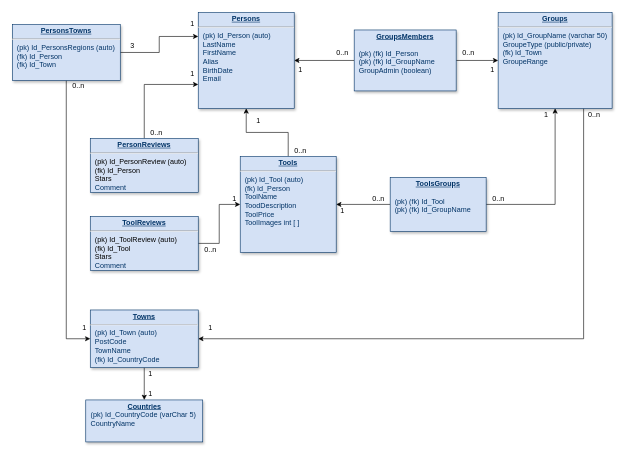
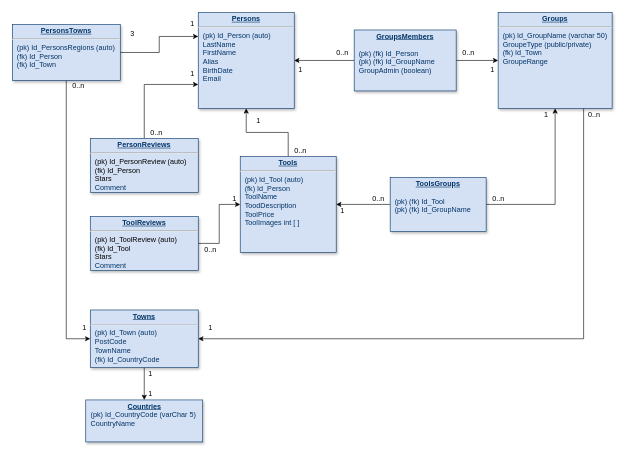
  <mxCell id="0" />
  <mxCell id="1" parent="0" />
  <mxCell id="2" style="edgeStyle=orthogonalEdgeStyle;rounded=0;orthogonalLoop=1;jettySize=auto;html=1;exitX=0.5;exitY=0;exitDx=0;exitDy=0;entryX=0.5;entryY=1;entryDx=0;entryDy=0;" parent="1" source="3" target="4" edge="1"><mxGeometry relative="1" as="geometry" /></mxCell>
  <mxCell id="3" value="&lt;p style=&quot;margin: 0px ; margin-top: 4px ; text-align: center ; text-decoration: underline&quot;&gt;&lt;strong&gt;Tools&lt;/strong&gt;&lt;/p&gt;&lt;hr&gt;&lt;p style=&quot;margin: 0px ; margin-left: 8px&quot;&gt;(pk) Id_Tool (auto)&lt;/p&gt;&lt;p style=&quot;margin: 0px ; margin-left: 8px&quot;&gt;(fk) Id_Person&amp;nbsp;&lt;/p&gt;&lt;p style=&quot;margin: 0px ; margin-left: 8px&quot;&gt;ToolName&lt;/p&gt;&lt;p style=&quot;margin: 0px ; margin-left: 8px&quot;&gt;ToodDescription&lt;/p&gt;&lt;p style=&quot;margin: 0px ; margin-left: 8px&quot;&gt;&lt;span&gt;ToolPrice&lt;/span&gt;&lt;br&gt;&lt;/p&gt;&lt;p style=&quot;margin: 0px ; margin-left: 8px&quot;&gt;&lt;span&gt;ToolImages int [ ]&lt;/span&gt;&lt;/p&gt;" style="verticalAlign=top;align=left;overflow=fill;fontSize=12;fontFamily=Helvetica;html=1;strokeColor=#003366;shadow=1;fillColor=#D4E1F5;fontColor=#003366" parent="1" vertex="1"><mxGeometry x="400" y="260" width="160" height="160" as="geometry" /></mxCell>
  <mxCell id="4" value="&lt;p style=&quot;margin: 0px ; margin-top: 4px ; text-align: center ; text-decoration: underline&quot;&gt;&lt;strong&gt;Persons&lt;/strong&gt;&lt;/p&gt;&lt;hr&gt;&lt;p style=&quot;margin: 0px ; margin-left: 8px&quot;&gt;&lt;span&gt;(pk) Id_Person (auto)&lt;/span&gt;&lt;/p&gt;&lt;p style=&quot;margin: 0px ; margin-left: 8px&quot;&gt;&lt;span&gt;LastName&lt;/span&gt;&lt;br&gt;&lt;/p&gt;&lt;p style=&quot;margin: 0px ; margin-left: 8px&quot;&gt;&lt;span&gt;FirstName&amp;nbsp;&lt;/span&gt;&lt;/p&gt;&lt;p style=&quot;margin: 0px ; margin-left: 8px&quot;&gt;&lt;span&gt;Alias&amp;nbsp;&lt;/span&gt;&lt;/p&gt;&lt;p style=&quot;margin: 0px ; margin-left: 8px&quot;&gt;BirthDate&amp;nbsp;&lt;/p&gt;&lt;p style=&quot;margin: 0px ; margin-left: 8px&quot;&gt;Email&lt;/p&gt;&lt;p style=&quot;margin: 0px ; margin-left: 8px&quot;&gt;&lt;br&gt;&lt;/p&gt;&lt;p style=&quot;margin: 0px ; margin-left: 8px&quot;&gt;&lt;br&gt;&lt;/p&gt;" style="verticalAlign=top;align=left;overflow=fill;fontSize=12;fontFamily=Helvetica;html=1;strokeColor=#003366;shadow=1;fillColor=#D4E1F5;fontColor=#003366" parent="1" vertex="1"><mxGeometry x="330" y="20" width="160" height="160" as="geometry" /></mxCell>
  <mxCell id="5" style="edgeStyle=orthogonalEdgeStyle;rounded=0;orthogonalLoop=1;jettySize=auto;html=1;exitX=0.75;exitY=1;exitDx=0;exitDy=0;entryX=1;entryY=0.5;entryDx=0;entryDy=0;" parent="1" source="6" target="16" edge="1"><mxGeometry relative="1" as="geometry" /></mxCell>
  <mxCell id="6" value="&lt;p style=&quot;margin: 0px ; margin-top: 4px ; text-align: center ; text-decoration: underline&quot;&gt;&lt;strong&gt;Groups&lt;/strong&gt;&lt;/p&gt;&lt;hr&gt;&lt;p style=&quot;margin: 0px ; margin-left: 8px&quot;&gt;(pk) Id_GroupName (varchar 50)&lt;/p&gt;&lt;p style=&quot;margin: 0px ; margin-left: 8px&quot;&gt;GroupeType (public/private)&lt;/p&gt;&lt;p style=&quot;margin: 0px ; margin-left: 8px&quot;&gt;(fk) Id_Town&lt;/p&gt;&lt;p style=&quot;margin: 0px ; margin-left: 8px&quot;&gt;GroupeRange&amp;nbsp;&lt;/p&gt;&lt;p style=&quot;margin: 0px ; margin-left: 8px&quot;&gt;&lt;br&gt;&lt;/p&gt;&lt;p style=&quot;margin: 0px ; margin-left: 8px&quot;&gt;&lt;br&gt;&lt;/p&gt;" style="verticalAlign=top;align=left;overflow=fill;fontSize=12;fontFamily=Helvetica;html=1;strokeColor=#003366;shadow=1;fillColor=#D4E1F5;fontColor=#003366" parent="1" vertex="1"><mxGeometry x="830" y="20" width="190" height="160" as="geometry" /></mxCell>
  <mxCell id="7" style="edgeStyle=orthogonalEdgeStyle;rounded=0;orthogonalLoop=1;jettySize=auto;html=1;exitX=0;exitY=0.5;exitDx=0;exitDy=0;entryX=1;entryY=0.5;entryDx=0;entryDy=0;" parent="1" source="9" target="4" edge="1"><mxGeometry relative="1" as="geometry" /></mxCell>
  <mxCell id="8" style="edgeStyle=orthogonalEdgeStyle;rounded=0;orthogonalLoop=1;jettySize=auto;html=1;exitX=1;exitY=0.5;exitDx=0;exitDy=0;entryX=0;entryY=0.5;entryDx=0;entryDy=0;" parent="1" source="9" target="6" edge="1"><mxGeometry relative="1" as="geometry" /></mxCell>
  <mxCell id="9" value="&lt;p style=&quot;margin: 0px ; margin-top: 4px ; text-align: center ; text-decoration: underline&quot;&gt;&lt;strong&gt;GroupsMembers&lt;/strong&gt;&lt;/p&gt;&lt;p style=&quot;margin: 0px ; margin-left: 8px&quot;&gt;&lt;br&gt;&lt;/p&gt;&lt;p style=&quot;margin: 0px ; margin-left: 8px&quot;&gt;(pk) (fk) Id_Person&lt;/p&gt;&lt;p style=&quot;margin: 0px ; margin-left: 8px&quot;&gt;(pk) (fk) Id_GroupName&lt;/p&gt;&lt;p style=&quot;margin: 0px ; margin-left: 8px&quot;&gt;GroupAdmin (boolean)&lt;/p&gt;&lt;p style=&quot;margin: 0px ; margin-left: 8px&quot;&gt;&lt;br&gt;&lt;/p&gt;&lt;p style=&quot;margin: 0px ; margin-left: 8px&quot;&gt;&lt;br&gt;&lt;/p&gt;&lt;p style=&quot;margin: 0px ; margin-left: 8px&quot;&gt;&lt;br&gt;&lt;/p&gt;" style="verticalAlign=top;align=left;overflow=fill;fontSize=12;fontFamily=Helvetica;html=1;strokeColor=#003366;shadow=1;fillColor=#D4E1F5;fontColor=#003366" parent="1" vertex="1"><mxGeometry x="590" y="49.18" width="170" height="101.64" as="geometry" /></mxCell>
  <mxCell id="10" style="edgeStyle=orthogonalEdgeStyle;rounded=0;orthogonalLoop=1;jettySize=auto;html=1;entryX=0.5;entryY=1;entryDx=0;entryDy=0;" parent="1" source="12" target="6" edge="1"><mxGeometry relative="1" as="geometry" /></mxCell>
  <mxCell id="11" style="edgeStyle=orthogonalEdgeStyle;rounded=0;orthogonalLoop=1;jettySize=auto;html=1;exitX=0;exitY=0.5;exitDx=0;exitDy=0;entryX=1;entryY=0.5;entryDx=0;entryDy=0;" parent="1" source="12" target="3" edge="1"><mxGeometry relative="1" as="geometry" /></mxCell>
  <mxCell id="12" value="&lt;p style=&quot;margin: 0px ; margin-top: 4px ; text-align: center ; text-decoration: underline&quot;&gt;&lt;strong&gt;ToolsGroups&lt;/strong&gt;&lt;/p&gt;&lt;p style=&quot;margin: 0px ; margin-left: 8px&quot;&gt;&lt;br&gt;&lt;/p&gt;&lt;p style=&quot;margin: 0px ; margin-left: 8px&quot;&gt;(pk) (fk) Id_Tool&lt;/p&gt;&lt;p style=&quot;margin: 0px ; margin-left: 8px&quot;&gt;(pk) (fk) Id_GroupName&lt;/p&gt;&lt;p style=&quot;margin: 0px ; margin-left: 8px&quot;&gt;&lt;br&gt;&lt;/p&gt;&lt;p style=&quot;margin: 0px ; margin-left: 8px&quot;&gt;&lt;br&gt;&lt;/p&gt;&lt;p style=&quot;margin: 0px ; margin-left: 8px&quot;&gt;&lt;br&gt;&lt;/p&gt;" style="verticalAlign=top;align=left;overflow=fill;fontSize=12;fontFamily=Helvetica;html=1;strokeColor=#003366;shadow=1;fillColor=#D4E1F5;fontColor=#003366" parent="1" vertex="1"><mxGeometry x="650" y="295" width="160" height="90" as="geometry" /></mxCell>
  <mxCell id="13" value="" style="resizable=0;align=right;verticalAlign=top;labelBackgroundColor=#ffffff;fontSize=10;strokeColor=#003366;shadow=1;fillColor=#D4E1F5;fontColor=#003366;direction=north;rotation=0;" parent="1" connectable="0" vertex="1"><mxGeometry x="560" y="288.36" as="geometry"><mxPoint x="20" y="-25.0" as="offset" /></mxGeometry></mxCell>
  <mxCell id="14" value="&lt;p style=&quot;margin: 0px ; margin-top: 4px ; text-align: center ; text-decoration: underline&quot;&gt;&lt;strong&gt;Countries&lt;/strong&gt;&lt;/p&gt;&lt;p style=&quot;margin: 0px ; margin-left: 8px&quot;&gt;(pk) Id_CountryCode (varChar 5)&lt;/p&gt;&lt;p style=&quot;margin: 0px ; margin-left: 8px&quot;&gt;CountryName&lt;/p&gt;&lt;p style=&quot;margin: 0px ; margin-left: 8px&quot;&gt;&lt;br&gt;&lt;/p&gt;&lt;p style=&quot;margin: 0px ; margin-left: 8px&quot;&gt;&lt;br&gt;&lt;/p&gt;&lt;p style=&quot;margin: 0px ; margin-left: 8px&quot;&gt;&lt;br&gt;&lt;/p&gt;" style="verticalAlign=top;align=left;overflow=fill;fontSize=12;fontFamily=Helvetica;html=1;strokeColor=#003366;shadow=1;fillColor=#D4E1F5;fontColor=#003366" parent="1" vertex="1"><mxGeometry x="142.5" y="666" width="195" height="70" as="geometry" /></mxCell>
  <mxCell id="15" style="edgeStyle=orthogonalEdgeStyle;rounded=0;orthogonalLoop=1;jettySize=auto;html=1;exitX=0.5;exitY=1;exitDx=0;exitDy=0;entryX=0.5;entryY=0;entryDx=0;entryDy=0;" parent="1" source="16" target="14" edge="1"><mxGeometry relative="1" as="geometry" /></mxCell>
  <mxCell id="16" value="&lt;p style=&quot;margin: 0px ; margin-top: 4px ; text-align: center ; text-decoration: underline&quot;&gt;&lt;strong&gt;Towns&lt;/strong&gt;&lt;/p&gt;&lt;hr&gt;&lt;p style=&quot;margin: 0px ; margin-left: 8px&quot;&gt;(pk) Id_Town (auto)&lt;/p&gt;&lt;p style=&quot;margin: 0px ; margin-left: 8px&quot;&gt;PostCode&lt;/p&gt;&lt;p style=&quot;margin: 0px ; margin-left: 8px&quot;&gt;TownName&lt;/p&gt;&lt;p style=&quot;margin: 0px ; margin-left: 8px&quot;&gt;(fk) Id_CountryCode&lt;/p&gt;&lt;p style=&quot;margin: 0px ; margin-left: 8px&quot;&gt;&lt;br&gt;&lt;/p&gt;&lt;p style=&quot;margin: 0px ; margin-left: 8px&quot;&gt;&lt;br&gt;&lt;/p&gt;" style="verticalAlign=top;align=left;overflow=fill;fontSize=12;fontFamily=Helvetica;html=1;strokeColor=#003366;shadow=1;fillColor=#D4E1F5;fontColor=#003366" parent="1" vertex="1"><mxGeometry x="150" y="516" width="180" height="96" as="geometry" /></mxCell>
  <mxCell id="17" value="" style="resizable=0;align=right;verticalAlign=top;labelBackgroundColor=#ffffff;fontSize=10;strokeColor=#003366;shadow=1;fillColor=#D4E1F5;fontColor=#003366" parent="1" connectable="0" vertex="1"><mxGeometry x="460" y="170" as="geometry"><mxPoint x="-66" y="-128.0" as="offset" /></mxGeometry></mxCell>
  <mxCell id="18" value="1" style="text;html=1;align=center;verticalAlign=middle;resizable=0;points=[];autosize=1;" parent="1" vertex="1"><mxGeometry x="420" y="190" width="20" height="20" as="geometry" /></mxCell>
  <mxCell id="19" value="0..n" style="text;html=1;align=center;verticalAlign=middle;resizable=0;points=[];autosize=1;" parent="1" vertex="1"><mxGeometry x="480" y="240" width="40" height="20" as="geometry" /></mxCell>
  <mxCell id="20" value="1" style="text;html=1;align=center;verticalAlign=middle;resizable=0;points=[];autosize=1;" parent="1" vertex="1"><mxGeometry x="240" y="612" width="20" height="20" as="geometry" /></mxCell>
  <mxCell id="21" value="0..n" style="text;html=1;align=center;verticalAlign=middle;resizable=0;points=[];autosize=1;" parent="1" vertex="1"><mxGeometry x="970" y="180" width="40" height="20" as="geometry" /></mxCell>
  <mxCell id="22" style="edgeStyle=orthogonalEdgeStyle;rounded=0;orthogonalLoop=1;jettySize=auto;html=1;exitX=1;exitY=0.5;exitDx=0;exitDy=0;entryX=0;entryY=0.25;entryDx=0;entryDy=0;" parent="1" source="24" target="4" edge="1"><mxGeometry relative="1" as="geometry" /></mxCell>
  <mxCell id="23" style="edgeStyle=orthogonalEdgeStyle;rounded=0;orthogonalLoop=1;jettySize=auto;html=1;entryX=0;entryY=0.5;entryDx=0;entryDy=0;" parent="1" source="24" target="16" edge="1"><mxGeometry relative="1" as="geometry" /></mxCell>
  <mxCell id="24" value="&lt;p style=&quot;margin: 0px ; margin-top: 4px ; text-align: center ; text-decoration: underline&quot;&gt;&lt;strong&gt;PersonsTowns&lt;/strong&gt;&lt;/p&gt;&lt;hr&gt;&lt;p style=&quot;margin: 0px ; margin-left: 8px&quot;&gt;(pk) Id_PersonsRegions (auto)&lt;/p&gt;&lt;p style=&quot;margin: 0px ; margin-left: 8px&quot;&gt;(fk) Id_Person&lt;/p&gt;&lt;p style=&quot;margin: 0px ; margin-left: 8px&quot;&gt;(fk) Id_Town&lt;/p&gt;&lt;p style=&quot;margin: 0px ; margin-left: 8px&quot;&gt;&lt;br&gt;&lt;/p&gt;&lt;p style=&quot;margin: 0px ; margin-left: 8px&quot;&gt;&lt;br&gt;&lt;/p&gt;&lt;p style=&quot;margin: 0px ; margin-left: 8px&quot;&gt;&lt;br&gt;&lt;/p&gt;" style="verticalAlign=top;align=left;overflow=fill;fontSize=12;fontFamily=Helvetica;html=1;strokeColor=#003366;shadow=1;fillColor=#D4E1F5;fontColor=#003366" parent="1" vertex="1"><mxGeometry x="20" y="40" width="180" height="93.36" as="geometry" /></mxCell>
  <mxCell id="25" style="edgeStyle=orthogonalEdgeStyle;rounded=0;orthogonalLoop=1;jettySize=auto;html=1;exitX=1;exitY=0.5;exitDx=0;exitDy=0;entryX=0;entryY=0.5;entryDx=0;entryDy=0;" parent="1" source="26" target="3" edge="1"><mxGeometry relative="1" as="geometry" /></mxCell>
  <mxCell id="26" value="&lt;p style=&quot;margin: 0px ; margin-top: 4px ; text-align: center ; text-decoration: underline&quot;&gt;&lt;strong&gt;ToolReviews&lt;/strong&gt;&lt;/p&gt;&lt;hr&gt;&lt;p style=&quot;margin: 0px ; margin-left: 8px&quot;&gt;&lt;span style=&quot;color: rgb(0 , 0 , 0)&quot;&gt;(pk) Id_ToolReview (auto)&lt;/span&gt;&lt;/p&gt;&lt;p style=&quot;margin: 0px ; margin-left: 8px&quot;&gt;&lt;span style=&quot;color: rgb(0 , 0 , 0)&quot;&gt;(fk) Id_Tool&lt;/span&gt;&lt;/p&gt;&lt;p style=&quot;margin: 0px ; margin-left: 8px&quot;&gt;&lt;font color=&quot;#000000&quot;&gt;Stars&lt;/font&gt;&lt;/p&gt;&lt;p style=&quot;margin: 0px ; margin-left: 8px&quot;&gt;Comment&lt;/p&gt;&lt;p style=&quot;margin: 0px ; margin-left: 8px&quot;&gt;&lt;br&gt;&lt;/p&gt;&lt;p style=&quot;margin: 0px ; margin-left: 8px&quot;&gt;&lt;br&gt;&lt;/p&gt;" style="verticalAlign=top;align=left;overflow=fill;fontSize=12;fontFamily=Helvetica;html=1;strokeColor=#003366;shadow=1;fillColor=#D4E1F5;fontColor=#003366" parent="1" vertex="1"><mxGeometry x="150" y="360" width="180" height="90" as="geometry" /></mxCell>
  <mxCell id="27" style="edgeStyle=orthogonalEdgeStyle;rounded=0;orthogonalLoop=1;jettySize=auto;html=1;entryX=0;entryY=0.75;entryDx=0;entryDy=0;" parent="1" source="28" target="4" edge="1"><mxGeometry relative="1" as="geometry" /></mxCell>
  <mxCell id="28" value="&lt;p style=&quot;margin: 0px ; margin-top: 4px ; text-align: center ; text-decoration: underline&quot;&gt;&lt;strong&gt;PersonReviews&lt;/strong&gt;&lt;/p&gt;&lt;hr&gt;&lt;p style=&quot;margin: 0px ; margin-left: 8px&quot;&gt;&lt;span style=&quot;color: rgb(0 , 0 , 0)&quot;&gt;(pk) Id_PersonReview (auto)&lt;/span&gt;&lt;/p&gt;&lt;p style=&quot;margin: 0px ; margin-left: 8px&quot;&gt;&lt;span style=&quot;color: rgb(0 , 0 , 0)&quot;&gt;(fk) Id_Person&lt;/span&gt;&lt;/p&gt;&lt;p style=&quot;margin: 0px ; margin-left: 8px&quot;&gt;&lt;font color=&quot;#000000&quot;&gt;Stars&lt;/font&gt;&lt;/p&gt;&lt;p style=&quot;margin: 0px ; margin-left: 8px&quot;&gt;Comment&lt;br&gt;&lt;/p&gt;&lt;p style=&quot;margin: 0px ; margin-left: 8px&quot;&gt;&lt;br&gt;&lt;/p&gt;&lt;p style=&quot;margin: 0px ; margin-left: 8px&quot;&gt;&lt;br&gt;&lt;/p&gt;" style="verticalAlign=top;align=left;overflow=fill;fontSize=12;fontFamily=Helvetica;html=1;strokeColor=#003366;shadow=1;fillColor=#D4E1F5;fontColor=#003366" parent="1" vertex="1"><mxGeometry x="150" y="230" width="180" height="90" as="geometry" /></mxCell>
  <mxCell id="29" style="edgeStyle=orthogonalEdgeStyle;rounded=0;orthogonalLoop=1;jettySize=auto;html=1;exitX=0.5;exitY=1;exitDx=0;exitDy=0;" parent="1" source="3" target="3" edge="1"><mxGeometry relative="1" as="geometry" /></mxCell>
  <mxCell id="30" value="1" style="text;html=1;align=center;verticalAlign=middle;resizable=0;points=[];autosize=1;" parent="1" vertex="1"><mxGeometry x="310" y="113.36" width="20" height="20" as="geometry" /></mxCell>
  <mxCell id="31" value="0..n" style="text;html=1;align=center;verticalAlign=middle;resizable=0;points=[];autosize=1;" parent="1" vertex="1"><mxGeometry x="240" y="210" width="40" height="20" as="geometry" /></mxCell>
  <mxCell id="32" value="0..n" style="text;html=1;align=center;verticalAlign=middle;resizable=0;points=[];autosize=1;" parent="1" vertex="1"><mxGeometry x="330" y="406" width="40" height="20" as="geometry" /></mxCell>
  <mxCell id="33" value="1" style="text;html=1;align=center;verticalAlign=middle;resizable=0;points=[];autosize=1;" parent="1" vertex="1"><mxGeometry x="380" y="320" width="20" height="20" as="geometry" /></mxCell>
  <mxCell id="34" value="1" style="text;html=1;align=center;verticalAlign=middle;resizable=0;points=[];autosize=1;" parent="1" vertex="1"><mxGeometry x="240" y="646" width="20" height="20" as="geometry" /></mxCell>
  <mxCell id="35" value="1" style="text;html=1;align=center;verticalAlign=middle;resizable=0;points=[];autosize=1;" parent="1" vertex="1"><mxGeometry x="340" y="536" width="20" height="20" as="geometry" /></mxCell>
  <mxCell id="36" value="1" style="text;html=1;align=center;verticalAlign=middle;resizable=0;points=[];autosize=1;" parent="1" vertex="1"><mxGeometry x="310" y="29.18" width="20" height="20" as="geometry" /></mxCell>
- <mxCell id="37" value="3" style="text;html=1;align=center;verticalAlign=middle;resizable=0;points=[];autosize=1;" parent="1" vertex="1"><mxGeometry x="210" y="66" width="20" height="20" as="geometry" /></mxCell>
+ <mxCell id="37" value="3" style="text;html=1;align=center;verticalAlign=middle;resizable=0;points=[];autosize=1;" parent="1" vertex="1"><mxGeometry x="210" y="46" width="20" height="20" as="geometry" /></mxCell>
  <mxCell id="38" value="1" style="text;html=1;align=center;verticalAlign=middle;resizable=0;points=[];autosize=1;" parent="1" vertex="1"><mxGeometry x="130" y="536" width="20" height="20" as="geometry" /></mxCell>
  <mxCell id="39" value="0..n" style="text;html=1;align=center;verticalAlign=middle;resizable=0;points=[];autosize=1;" parent="1" vertex="1"><mxGeometry x="110" y="133.36" width="40" height="20" as="geometry" /></mxCell>
  <mxCell id="40" value="0..n" style="text;html=1;align=center;verticalAlign=middle;resizable=0;points=[];autosize=1;" parent="1" vertex="1"><mxGeometry x="550" y="76.68" width="40" height="20" as="geometry" /></mxCell>
  <mxCell id="41" value="0..n" style="text;html=1;align=center;verticalAlign=middle;resizable=0;points=[];autosize=1;" parent="1" vertex="1"><mxGeometry x="760" y="76.68" width="40" height="20" as="geometry" /></mxCell>
  <mxCell id="42" value="0..n" style="text;html=1;align=center;verticalAlign=middle;resizable=0;points=[];autosize=1;" parent="1" vertex="1"><mxGeometry x="810" y="320" width="40" height="20" as="geometry" /></mxCell>
  <mxCell id="43" value="0..n" style="text;html=1;align=center;verticalAlign=middle;resizable=0;points=[];autosize=1;" parent="1" vertex="1"><mxGeometry x="610" y="320" width="40" height="20" as="geometry" /></mxCell>
  <mxCell id="44" value="1" style="text;html=1;align=center;verticalAlign=middle;resizable=0;points=[];autosize=1;" parent="1" vertex="1"><mxGeometry x="560" y="340" width="20" height="20" as="geometry" /></mxCell>
  <mxCell id="45" value="1" style="text;html=1;align=center;verticalAlign=middle;resizable=0;points=[];autosize=1;" parent="1" vertex="1"><mxGeometry x="900" y="180" width="20" height="20" as="geometry" /></mxCell>
  <mxCell id="46" value="1" style="text;html=1;align=center;verticalAlign=middle;resizable=0;points=[];autosize=1;" parent="1" vertex="1"><mxGeometry x="810" y="106" width="20" height="20" as="geometry" /></mxCell>
  <mxCell id="47" value="1" style="text;html=1;align=center;verticalAlign=middle;resizable=0;points=[];autosize=1;" parent="1" vertex="1"><mxGeometry x="490" y="106" width="20" height="20" as="geometry" /></mxCell>
